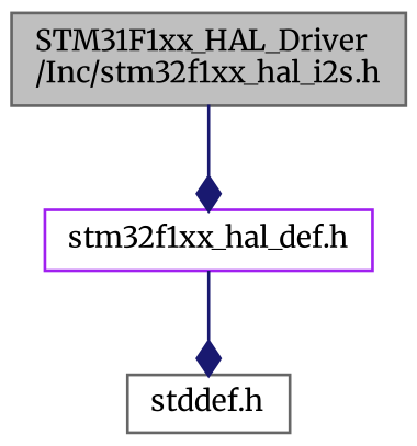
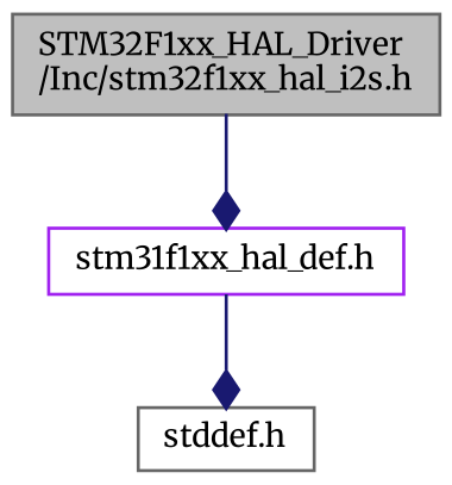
  digraph {
    fontname=Merriweather
    node [color=gray40 fillcolor=white fontname=Merriweather fontsize=10 shape=record style=filled]
    edge [arrowhead=diamond color=midnightblue fontname=Merriweather fontsize=10 labelfontname=Helvetica labelfontsize=10 style=solid]
-   n1 [fillcolor=grey75 fontcolor=black height=0.2 label="STM31F1xx_HAL_Driver\l/Inc/stm32f1xx_hal_i2s.h" width=0.4]
-   n2 [color=purple height=0.2 label="stm32f1xx_hal_def.h" width=0.4]
+   n1 [fillcolor=grey75 fontcolor=black height=0.2 label="STM32F1xx_HAL_Driver\l/Inc/stm32f1xx_hal_i2s.h" width=0.4]
+   n2 [color=purple height=0.2 label="stm31f1xx_hal_def.h" width=0.4]
    n3 [height=0.2 label="stddef.h" width=0.4]
    n1 -> n2
    n2 -> n3
  }
